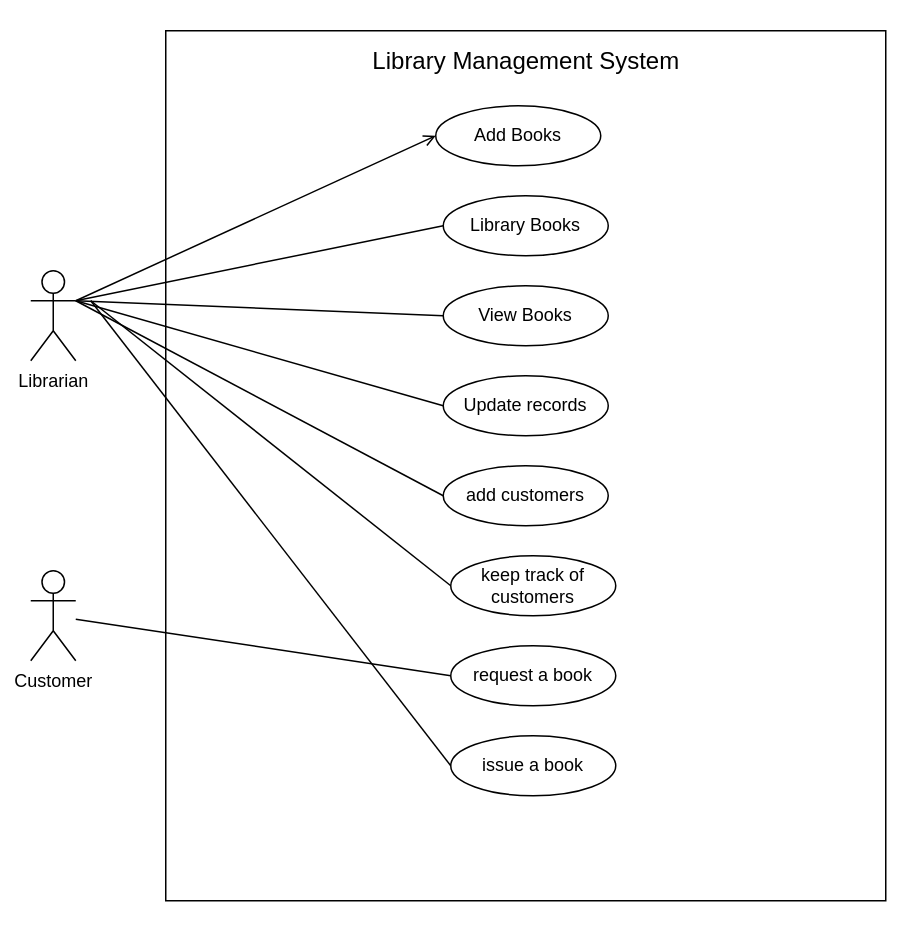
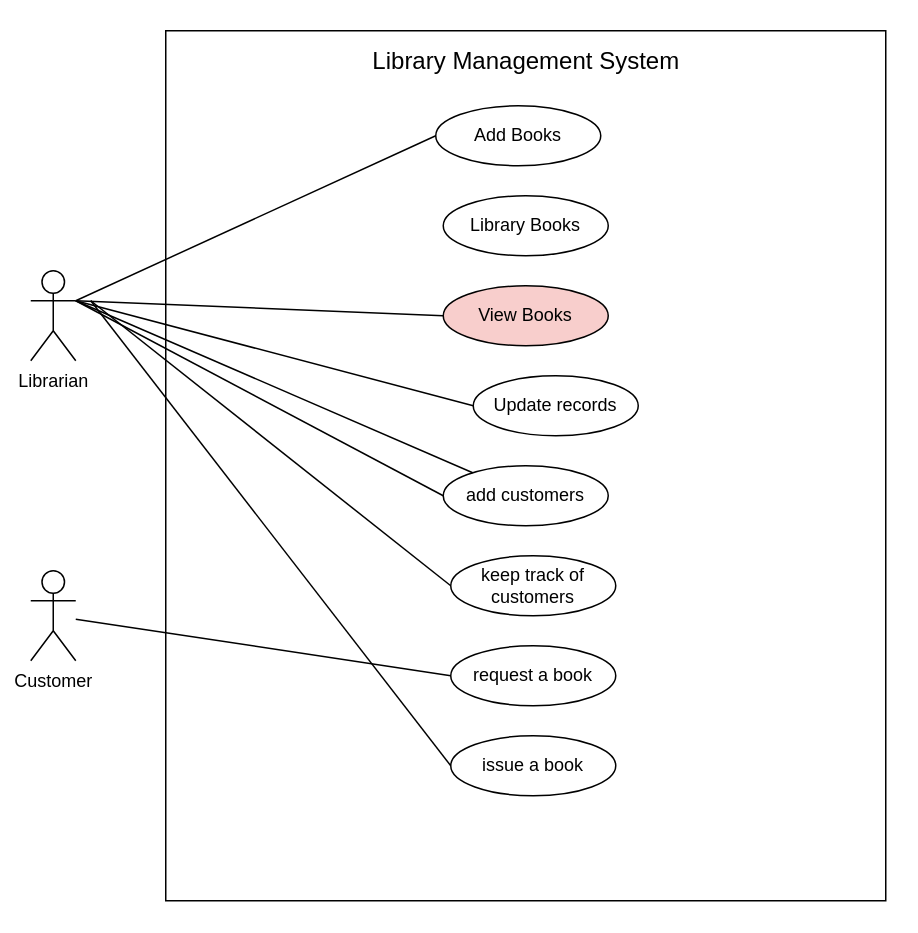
  <mxCell id="0" />
  <mxCell id="1" parent="0" />
  <mxCell id="2" value="" style="rounded=0;whiteSpace=wrap;html=1;" vertex="1" parent="1"><mxGeometry x="110" y="20" width="480" height="580" as="geometry" /></mxCell>
  <mxCell id="3" value="&lt;font style=&quot;font-size: 16px&quot;&gt;Library Management System&lt;/font&gt;" style="text;html=1;align=center;verticalAlign=middle;resizable=0;points=[];autosize=1;strokeColor=none;" vertex="1" parent="1"><mxGeometry x="240" y="30" width="220" height="20" as="geometry" /></mxCell>
  <mxCell id="4" value="Librarian" style="shape=umlActor;verticalLabelPosition=bottom;verticalAlign=top;html=1;" vertex="1" parent="1"><mxGeometry x="20" y="180" width="30" height="60" as="geometry" /></mxCell>
  <mxCell id="5" value="Customer" style="shape=umlActor;verticalLabelPosition=bottom;verticalAlign=top;html=1;" vertex="1" parent="1"><mxGeometry x="20" y="380" width="30" height="60" as="geometry" /></mxCell>
  <mxCell id="6" value="Add Books" style="ellipse;whiteSpace=wrap;html=1;" vertex="1" parent="1"><mxGeometry x="290" y="70" width="110" height="40" as="geometry" /></mxCell>
  <mxCell id="7" value="Library Books" style="ellipse;whiteSpace=wrap;html=1;" vertex="1" parent="1"><mxGeometry x="295" y="130" width="110" height="40" as="geometry" /></mxCell>
- <mxCell id="8" value="View Books" style="ellipse;whiteSpace=wrap;html=1;" vertex="1" parent="1"><mxGeometry x="295" y="190" width="110" height="40" as="geometry" /></mxCell>
- <mxCell id="9" value="Update records" style="ellipse;whiteSpace=wrap;html=1;" vertex="1" parent="1"><mxGeometry x="295" y="250" width="110" height="40" as="geometry" /></mxCell>
+ <mxCell id="8" value="View Books" style="ellipse;whiteSpace=wrap;html=1;fillColor=#f8cecc;" vertex="1" parent="1"><mxGeometry x="295" y="190" width="110" height="40" as="geometry" /></mxCell>
+ <mxCell id="9" value="Update records" style="ellipse;whiteSpace=wrap;html=1;" vertex="1" parent="1"><mxGeometry x="315" y="250" width="110" height="40" as="geometry" /></mxCell>
  <mxCell id="10" value="add customers" style="ellipse;whiteSpace=wrap;html=1;" vertex="1" parent="1"><mxGeometry x="295" y="310" width="110" height="40" as="geometry" /></mxCell>
  <mxCell id="11" value="keep track of customers" style="ellipse;whiteSpace=wrap;html=1;" vertex="1" parent="1"><mxGeometry x="300" y="370" width="110" height="40" as="geometry" /></mxCell>
  <mxCell id="12" value="request a book&lt;span style=&quot;color: rgba(0 , 0 , 0 , 0) ; font-family: monospace ; font-size: 0px&quot;&gt;%3CmxGraphModel%3E%3Croot%3E%3CmxCell%20id%3D%220%22%2F%3E%3CmxCell%20id%3D%221%22%20parent%3D%220%22%2F%3E%3CmxCell%20id%3D%222%22%20value%3D%22keep%20track%20of%20customers%22%20style%3D%22ellipse%3BwhiteSpace%3Dwrap%3Bhtml%3D1%3B%22%20vertex%3D%221%22%20parent%3D%221%22%3E%3CmxGeometry%20x%3D%22340%22%20y%3D%22400%22%20width%3D%22110%22%20height%3D%2240%22%20as%3D%22geometry%22%2F%3E%3C%2FmxCell%3E%3C%2Froot%3E%3C%2FmxGraphModel%3E&lt;/span&gt;" style="ellipse;whiteSpace=wrap;html=1;" vertex="1" parent="1"><mxGeometry x="300" y="430" width="110" height="40" as="geometry" /></mxCell>
  <mxCell id="13" value="issue a book" style="ellipse;whiteSpace=wrap;html=1;" vertex="1" parent="1"><mxGeometry x="300" y="490" width="110" height="40" as="geometry" /></mxCell>
- <mxCell id="14" value="" style="endArrow=open;html=1;exitX=1;exitY=0.333;exitDx=0;exitDy=0;exitPerimeter=0;entryX=0;entryY=0.5;entryDx=0;entryDy=0;" edge="1" parent="1" source="4" target="6"><mxGeometry width="50" height="50" relative="1" as="geometry"><mxPoint x="50" y="150" as="sourcePoint" /><mxPoint x="100" y="100" as="targetPoint" /></mxGeometry></mxCell>
- <mxCell id="15" value="" style="endArrow=none;html=1;exitX=1;exitY=0.333;exitDx=0;exitDy=0;exitPerimeter=0;entryX=0;entryY=0.5;entryDx=0;entryDy=0;" edge="1" parent="1" source="4" target="7"><mxGeometry width="50" height="50" relative="1" as="geometry"><mxPoint x="60" y="210" as="sourcePoint" /><mxPoint x="300" y="100" as="targetPoint" /></mxGeometry></mxCell>
+ <mxCell id="14" value="" style="endArrow=none;html=1;exitX=1;exitY=0.333;exitDx=0;exitDy=0;exitPerimeter=0;entryX=0;entryY=0.5;entryDx=0;entryDy=0;" edge="1" parent="1" source="4" target="6"><mxGeometry width="50" height="50" relative="1" as="geometry"><mxPoint x="50" y="150" as="sourcePoint" /><mxPoint x="100" y="100" as="targetPoint" /></mxGeometry></mxCell>
+ <mxCell id="15" value="" style="endArrow=none;html=1;exitX=1;exitY=0.333;exitDx=0;exitDy=0;exitPerimeter=0;" edge="1" parent="1" source="4" target="10"><mxGeometry width="50" height="50" relative="1" as="geometry"><mxPoint x="60" y="210" as="sourcePoint" /><mxPoint x="300" y="100" as="targetPoint" /></mxGeometry></mxCell>
  <mxCell id="16" value="" style="endArrow=none;html=1;entryX=0;entryY=0.5;entryDx=0;entryDy=0;" edge="1" parent="1" target="8"><mxGeometry width="50" height="50" relative="1" as="geometry"><mxPoint x="50" y="200" as="sourcePoint" /><mxPoint x="310" y="110" as="targetPoint" /></mxGeometry></mxCell>
  <mxCell id="17" value="" style="endArrow=none;html=1;entryX=0;entryY=0.5;entryDx=0;entryDy=0;" edge="1" parent="1" target="9"><mxGeometry width="50" height="50" relative="1" as="geometry"><mxPoint x="50" y="200" as="sourcePoint" /><mxPoint x="290" y="270" as="targetPoint" /></mxGeometry></mxCell>
  <mxCell id="18" value="" style="endArrow=none;html=1;entryX=0;entryY=0.5;entryDx=0;entryDy=0;" edge="1" parent="1" target="10"><mxGeometry width="50" height="50" relative="1" as="geometry"><mxPoint x="50" y="200" as="sourcePoint" /><mxPoint x="330" y="130" as="targetPoint" /></mxGeometry></mxCell>
  <mxCell id="19" value="" style="endArrow=none;html=1;entryX=0;entryY=0.5;entryDx=0;entryDy=0;" edge="1" parent="1" target="11"><mxGeometry width="50" height="50" relative="1" as="geometry"><mxPoint x="60" y="200" as="sourcePoint" /><mxPoint x="340" y="140" as="targetPoint" /></mxGeometry></mxCell>
  <mxCell id="20" value="" style="endArrow=none;html=1;entryX=0;entryY=0.5;entryDx=0;entryDy=0;" edge="1" parent="1" target="13"><mxGeometry width="50" height="50" relative="1" as="geometry"><mxPoint x="60" y="200" as="sourcePoint" /><mxPoint x="350" y="150" as="targetPoint" /></mxGeometry></mxCell>
  <mxCell id="21" value="" style="endArrow=none;html=1;entryX=0;entryY=0.5;entryDx=0;entryDy=0;" edge="1" parent="1" source="5" target="12"><mxGeometry width="50" height="50" relative="1" as="geometry"><mxPoint x="120" y="270" as="sourcePoint" /><mxPoint x="360" y="160" as="targetPoint" /></mxGeometry></mxCell>
